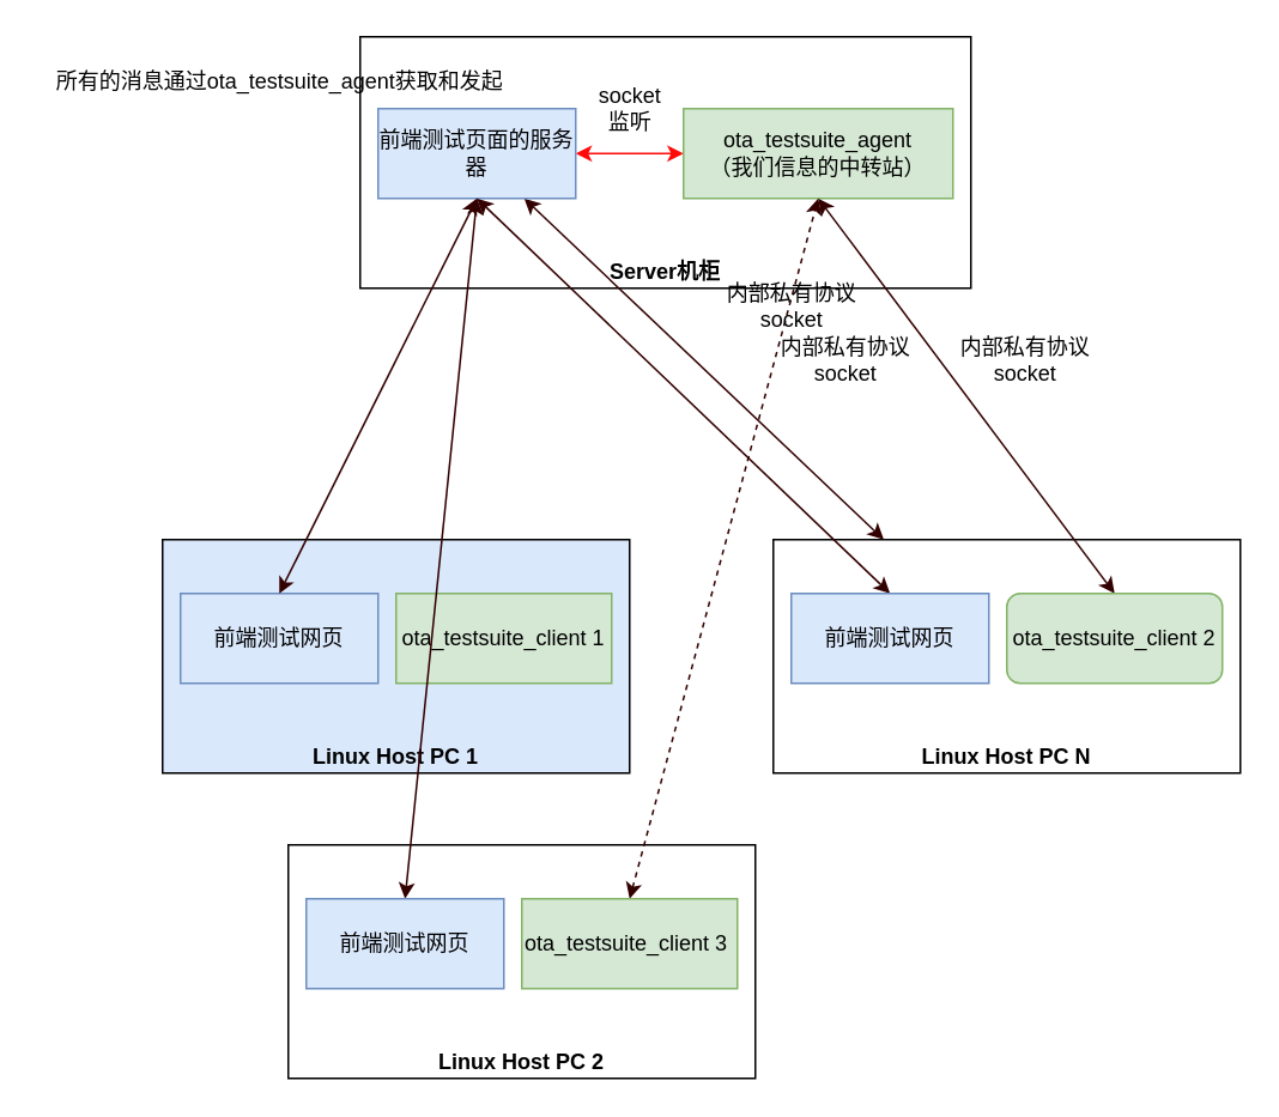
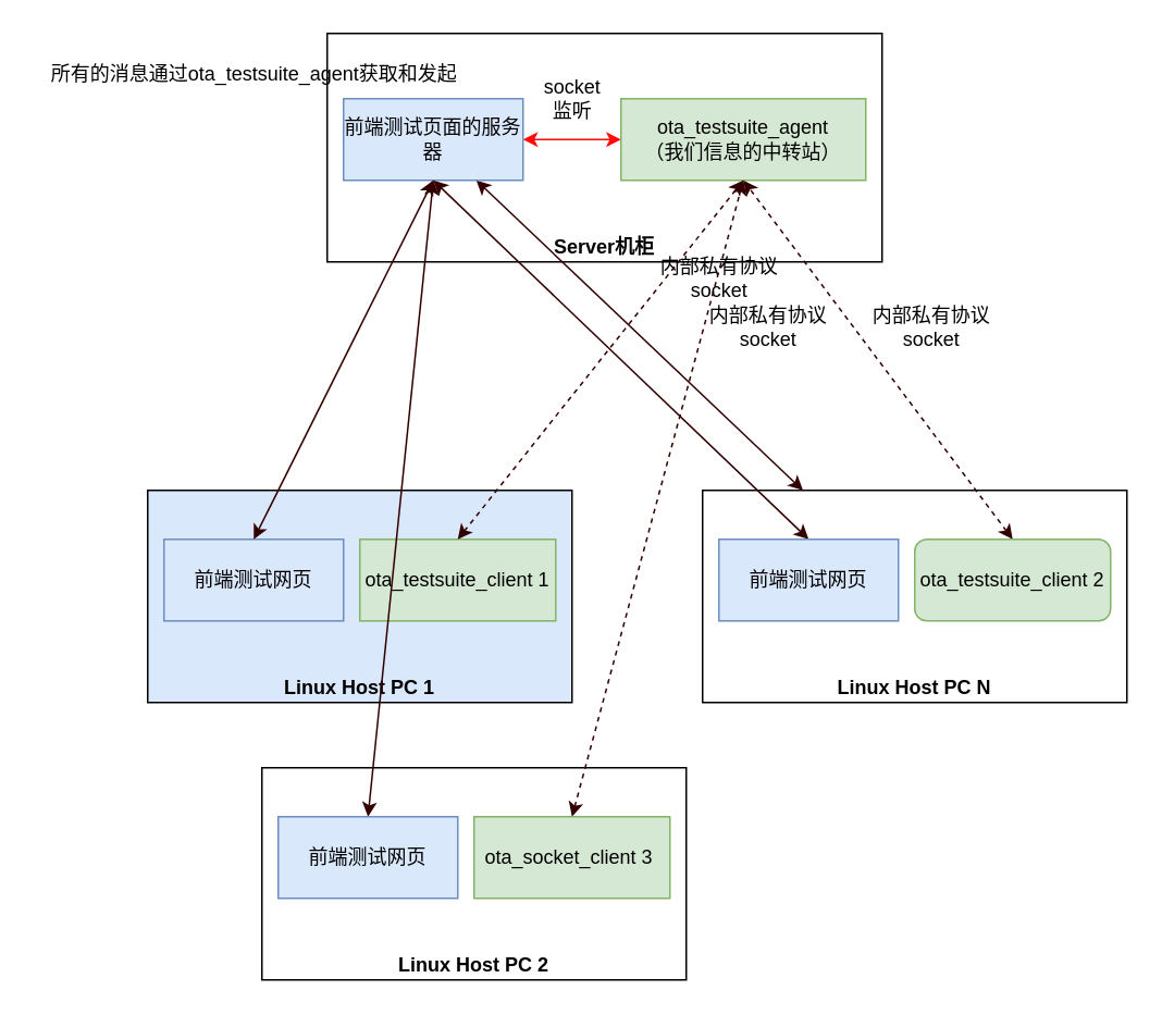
  <mxCell id="0" />
  <mxCell id="1" parent="0" />
  <mxCell id="2" value="Server机柜" style="rounded=0;whiteSpace=wrap;html=1;verticalAlign=bottom;fontStyle=1" vertex="1" parent="1"><mxGeometry x="200" y="20" width="340" height="140" as="geometry" /></mxCell>
  <mxCell id="3" value="Linux Host PC 1" style="rounded=0;whiteSpace=wrap;html=1;verticalAlign=bottom;fontStyle=1;fillColor=#dae8fc;" vertex="1" parent="1"><mxGeometry x="90" y="300" width="260" height="130" as="geometry" /></mxCell>
  <mxCell id="4" value="前端测试网页" style="rounded=0;whiteSpace=wrap;html=1;fillColor=#dae8fc;strokeColor=#6c8ebf;" vertex="1" parent="1"><mxGeometry x="100" y="330" width="110" height="50" as="geometry" /></mxCell>
  <mxCell id="5" value="ota_testsuite_client 1" style="rounded=0;whiteSpace=wrap;html=1;fillColor=#d5e8d4;strokeColor=#82b366;" vertex="1" parent="1"><mxGeometry x="220" y="330" width="120" height="50" as="geometry" /></mxCell>
  <mxCell id="6" style="edgeStyle=orthogonalEdgeStyle;rounded=0;orthogonalLoop=1;jettySize=auto;html=1;exitX=1;exitY=0.5;exitDx=0;exitDy=0;startArrow=classic;startFill=1;strokeColor=#FF0A0A;" edge="1" parent="1" source="8" target="9"><mxGeometry relative="1" as="geometry" /></mxCell>
  <mxCell id="7" value="" style="edgeStyle=none;rounded=0;orthogonalLoop=1;jettySize=auto;html=1;strokeColor=#330000;startArrow=classic;startFill=1;" edge="1" parent="1" source="8" target="20"><mxGeometry relative="1" as="geometry" /></mxCell>
  <mxCell id="8" value="前端测试页面的服务器" style="rounded=0;whiteSpace=wrap;html=1;fillColor=#dae8fc;strokeColor=#6c8ebf;" vertex="1" parent="1"><mxGeometry x="210" y="60" width="110" height="50" as="geometry" /></mxCell>
  <mxCell id="9" value="ota_testsuite_agent&lt;br&gt;（我们信息的中转站）" style="rounded=0;whiteSpace=wrap;html=1;fillColor=#d5e8d4;strokeColor=#82b366;" vertex="1" parent="1"><mxGeometry x="380" y="60" width="150" height="50" as="geometry" /></mxCell>
  <mxCell id="10" value="socket&lt;br&gt;监听" style="text;html=1;align=center;verticalAlign=middle;resizable=0;points=[];autosize=1;strokeColor=none;fillColor=none;" vertex="1" parent="1"><mxGeometry x="320" y="40" width="60" height="40" as="geometry" /></mxCell>
  <mxCell id="11" value="Linux Host PC 2" style="rounded=0;whiteSpace=wrap;html=1;verticalAlign=bottom;fontStyle=1" vertex="1" parent="1"><mxGeometry x="160" y="470" width="260" height="130" as="geometry" /></mxCell>
  <mxCell id="12" style="edgeStyle=none;rounded=0;orthogonalLoop=1;jettySize=auto;html=1;exitX=0.5;exitY=0;exitDx=0;exitDy=0;entryX=0.5;entryY=1;entryDx=0;entryDy=0;strokeColor=#330000;startArrow=classic;startFill=1;" edge="1" parent="1" source="13" target="8"><mxGeometry relative="1" as="geometry" /></mxCell>
  <mxCell id="13" value="前端测试网页" style="rounded=0;whiteSpace=wrap;html=1;fillColor=#dae8fc;strokeColor=#6c8ebf;" vertex="1" parent="1"><mxGeometry x="170" y="500" width="110" height="50" as="geometry" /></mxCell>
  <mxCell id="14" style="edgeStyle=none;rounded=0;orthogonalLoop=1;jettySize=auto;html=1;exitX=0.5;exitY=0;exitDx=0;exitDy=0;strokeColor=#330000;startArrow=classic;startFill=1;dashed=1;" edge="1" parent="1" source="15"><mxGeometry relative="1" as="geometry"><mxPoint x="455" y="110" as="targetPoint" /></mxGeometry></mxCell>
- <mxCell id="15" value="ota_testsuite_client 3&amp;nbsp;" style="rounded=0;whiteSpace=wrap;html=1;fillColor=#d5e8d4;strokeColor=#82b366;" vertex="1" parent="1"><mxGeometry x="290" y="500" width="120" height="50" as="geometry" /></mxCell>
+ <mxCell id="15" value="ota_socket_client 3&amp;nbsp;" style="rounded=0;whiteSpace=wrap;html=1;fillColor=#d5e8d4;strokeColor=#82b366;" vertex="1" parent="1"><mxGeometry x="290" y="500" width="120" height="50" as="geometry" /></mxCell>
  <mxCell id="16" style="rounded=0;orthogonalLoop=1;jettySize=auto;html=1;exitX=0.5;exitY=0;exitDx=0;exitDy=0;strokeColor=#330000;startArrow=classic;startFill=1;entryX=0.5;entryY=1;entryDx=0;entryDy=0;" edge="1" parent="1" source="4" target="8"><mxGeometry relative="1" as="geometry" /></mxCell>
+ <mxCell id="17" style="edgeStyle=none;rounded=0;orthogonalLoop=1;jettySize=auto;html=1;exitX=0.5;exitY=0;exitDx=0;exitDy=0;entryX=0.5;entryY=1;entryDx=0;entryDy=0;strokeColor=#330000;startArrow=classic;startFill=1;dashed=1;" edge="1" parent="1" source="5" target="9"><mxGeometry relative="1" as="geometry" /></mxCell>
  <mxCell id="18" value="内部私有协议&lt;br&gt;socket" style="text;html=1;align=center;verticalAlign=middle;resizable=0;points=[];autosize=1;strokeColor=none;fillColor=none;" vertex="1" parent="1"><mxGeometry x="420" y="180" width="100" height="40" as="geometry" /></mxCell>
  <mxCell id="19" value="内部私有协议&lt;br&gt;socket" style="text;html=1;align=center;verticalAlign=middle;resizable=0;points=[];autosize=1;strokeColor=none;fillColor=none;" vertex="1" parent="1"><mxGeometry x="520" y="180" width="100" height="40" as="geometry" /></mxCell>
  <mxCell id="20" value="Linux Host PC N" style="rounded=0;whiteSpace=wrap;html=1;verticalAlign=bottom;fontStyle=1" vertex="1" parent="1"><mxGeometry x="430" y="300" width="260" height="130" as="geometry" /></mxCell>
  <mxCell id="21" style="edgeStyle=none;rounded=0;orthogonalLoop=1;jettySize=auto;html=1;exitX=0.5;exitY=0;exitDx=0;exitDy=0;entryX=0.5;entryY=1;entryDx=0;entryDy=0;strokeColor=#330000;startArrow=classic;startFill=1;" edge="1" parent="1" source="22" target="8"><mxGeometry relative="1" as="geometry" /></mxCell>
  <mxCell id="22" value="前端测试网页" style="rounded=0;whiteSpace=wrap;html=1;fillColor=#dae8fc;strokeColor=#6c8ebf;" vertex="1" parent="1"><mxGeometry x="440" y="330" width="110" height="50" as="geometry" /></mxCell>
- <mxCell id="23" style="edgeStyle=none;rounded=0;orthogonalLoop=1;jettySize=auto;html=1;exitX=0.5;exitY=0;exitDx=0;exitDy=0;entryX=0.5;entryY=1;entryDx=0;entryDy=0;strokeColor=#330000;startArrow=classic;startFill=1;dashed=0;" edge="1" parent="1" source="24" target="9"><mxGeometry relative="1" as="geometry" /></mxCell>
+ <mxCell id="23" style="edgeStyle=none;rounded=0;orthogonalLoop=1;jettySize=auto;html=1;exitX=0.5;exitY=0;exitDx=0;exitDy=0;entryX=0.5;entryY=1;entryDx=0;entryDy=0;strokeColor=#330000;startArrow=classic;startFill=1;dashed=1;" edge="1" parent="1" source="24" target="9"><mxGeometry relative="1" as="geometry" /></mxCell>
  <mxCell id="24" value="ota_testsuite_client 2" style="whiteSpace=wrap;html=1;fillColor=#d5e8d4;strokeColor=#82b366;rounded=1;" vertex="1" parent="1"><mxGeometry x="560" y="330" width="120" height="50" as="geometry" /></mxCell>
  <mxCell id="25" value="内部私有协议&lt;br&gt;socket" style="text;html=1;align=center;verticalAlign=middle;resizable=0;points=[];autosize=1;strokeColor=none;fillColor=none;" vertex="1" parent="1"><mxGeometry x="390" y="150" width="100" height="40" as="geometry" /></mxCell>
  <mxCell id="26" value="所有的消息通过&lt;span style=&quot;&quot;&gt;ota_testsuite_agent获取和发起&lt;/span&gt;" style="text;html=1;align=center;verticalAlign=middle;resizable=0;points=[];autosize=1;strokeColor=none;fillColor=none;" vertex="1" parent="1"><mxGeometry x="20" y="30" width="270" height="30" as="geometry" /></mxCell>
